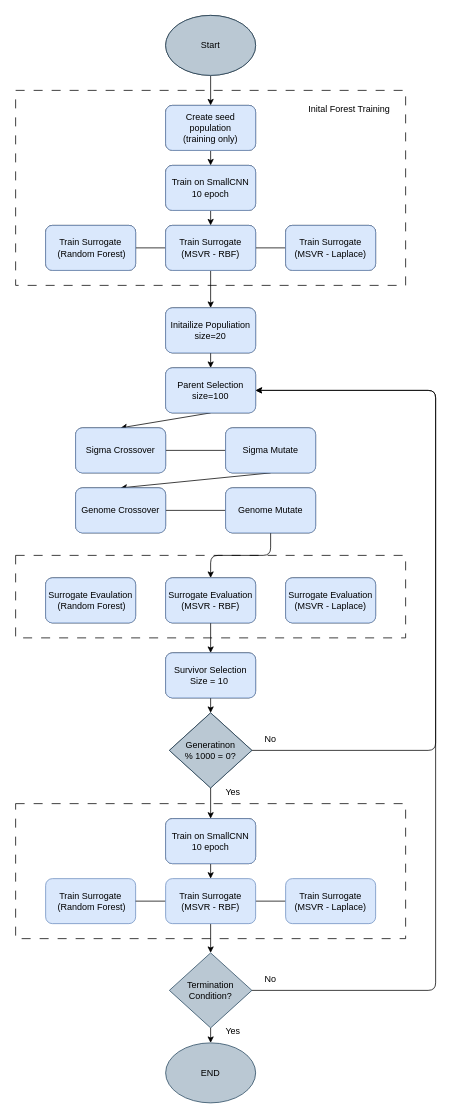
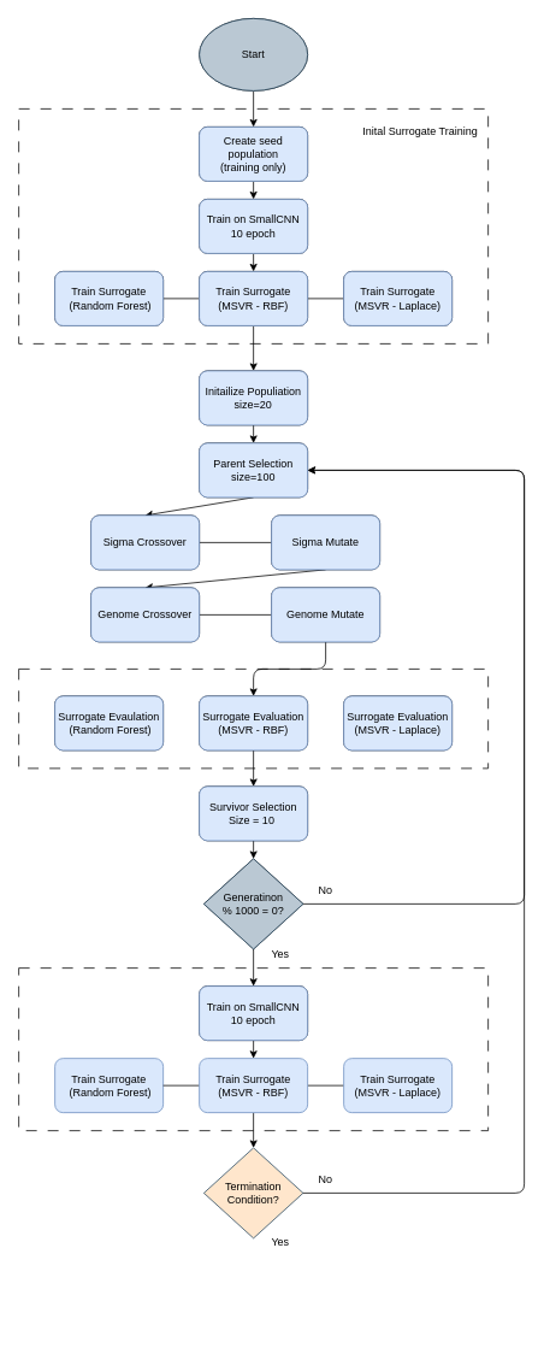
  <mxCell id="0" />
  <mxCell id="1" parent="0" />
  <mxCell id="2" value="" style="rounded=0;whiteSpace=wrap;html=1;fillColor=none;dashed=1;dashPattern=12 12;" vertex="1" parent="1"><mxGeometry x="20" y="120" width="520" height="260" as="geometry" /></mxCell>
  <mxCell id="3" style="edgeStyle=orthogonalEdgeStyle;html=1;exitX=0.5;exitY=1;exitDx=0;exitDy=0;endArrow=classic;endFill=1;" edge="1" parent="1" source="4" target="6"><mxGeometry relative="1" as="geometry" /></mxCell>
  <mxCell id="4" value="Start" style="ellipse;whiteSpace=wrap;html=1;" vertex="1" parent="1"><mxGeometry x="220" y="20" width="120" height="80" as="geometry" /></mxCell>
  <mxCell id="5" style="edgeStyle=orthogonalEdgeStyle;html=1;exitX=0.5;exitY=1;exitDx=0;exitDy=0;entryX=0.5;entryY=0;entryDx=0;entryDy=0;endArrow=classic;endFill=1;" edge="1" parent="1" source="6" target="20"><mxGeometry relative="1" as="geometry" /></mxCell>
  <mxCell id="6" value="Create seed population&lt;br&gt;(training only)" style="rounded=1;whiteSpace=wrap;html=1;" vertex="1" parent="1"><mxGeometry x="220" y="140" width="120" height="60" as="geometry" /></mxCell>
  <mxCell id="7" style="edgeStyle=none;html=1;exitX=1;exitY=0.5;exitDx=0;exitDy=0;endArrow=none;endFill=0;" edge="1" parent="1" source="8"><mxGeometry relative="1" as="geometry"><mxPoint x="170" y="330" as="targetPoint" /></mxGeometry></mxCell>
  <mxCell id="8" value="Train Surrogate&lt;br&gt;&amp;nbsp;(Random Forest)" style="rounded=1;whiteSpace=wrap;html=1;" vertex="1" parent="1"><mxGeometry x="60" y="300" width="120" height="60" as="geometry" /></mxCell>
  <mxCell id="9" value="" style="edgeStyle=none;html=1;endArrow=none;endFill=0;" edge="1" parent="1" source="12" target="8"><mxGeometry relative="1" as="geometry" /></mxCell>
  <mxCell id="10" value="" style="edgeStyle=none;html=1;endArrow=none;endFill=0;" edge="1" parent="1" source="12" target="13"><mxGeometry relative="1" as="geometry" /></mxCell>
  <mxCell id="11" style="edgeStyle=orthogonalEdgeStyle;html=1;exitX=0.5;exitY=1;exitDx=0;exitDy=0;endArrow=classic;endFill=1;" edge="1" parent="1" source="12" target="15"><mxGeometry relative="1" as="geometry" /></mxCell>
  <mxCell id="12" value="Train Surrogate&lt;br&gt;(MSVR - RBF)" style="rounded=1;whiteSpace=wrap;html=1;" vertex="1" parent="1"><mxGeometry x="220" y="300" width="120" height="60" as="geometry" /></mxCell>
  <mxCell id="13" value="Train Surrogate&lt;br&gt;(MSVR - Laplace)" style="rounded=1;whiteSpace=wrap;html=1;" vertex="1" parent="1"><mxGeometry x="380" y="300" width="120" height="60" as="geometry" /></mxCell>
  <mxCell id="14" style="edgeStyle=orthogonalEdgeStyle;html=1;exitX=0.5;exitY=1;exitDx=0;exitDy=0;entryX=0.5;entryY=0;entryDx=0;entryDy=0;endArrow=classic;endFill=1;" edge="1" parent="1" source="15" target="18"><mxGeometry relative="1" as="geometry" /></mxCell>
  <mxCell id="15" value="Initailize Populiation&lt;br&gt;size=20" style="rounded=1;whiteSpace=wrap;html=1;fillColor=none;" vertex="1" parent="1"><mxGeometry x="220" y="410" width="120" height="60" as="geometry" /></mxCell>
- <mxCell id="16" value="Inital Forest Training" style="text;html=1;strokeColor=none;fillColor=none;align=center;verticalAlign=middle;whiteSpace=wrap;rounded=0;" vertex="1" parent="1"><mxGeometry x="400" y="130" width="130" height="30" as="geometry" /></mxCell>
+ <mxCell id="16" value="Inital Surrogate Training" style="text;html=1;strokeColor=none;fillColor=none;align=center;verticalAlign=middle;whiteSpace=wrap;rounded=0;" vertex="1" parent="1"><mxGeometry x="400" y="130" width="130" height="30" as="geometry" /></mxCell>
  <mxCell id="17" style="edgeStyle=none;html=1;exitX=0.5;exitY=1;exitDx=0;exitDy=0;entryX=0.5;entryY=0;entryDx=0;entryDy=0;endArrow=classic;endFill=1;" edge="1" parent="1" source="18" target="22"><mxGeometry relative="1" as="geometry" /></mxCell>
  <mxCell id="18" value="Parent Selection&lt;br&gt;size=100" style="rounded=1;whiteSpace=wrap;html=1;fillColor=none;" vertex="1" parent="1"><mxGeometry x="220" y="490" width="120" height="60" as="geometry" /></mxCell>
  <mxCell id="19" style="edgeStyle=orthogonalEdgeStyle;html=1;exitX=0.5;exitY=1;exitDx=0;exitDy=0;endArrow=classic;endFill=1;" edge="1" parent="1" source="20" target="12"><mxGeometry relative="1" as="geometry" /></mxCell>
  <mxCell id="20" value="Train on SmallCNN&lt;br&gt;10 epoch" style="rounded=1;whiteSpace=wrap;html=1;" vertex="1" parent="1"><mxGeometry x="220" y="220" width="120" height="60" as="geometry" /></mxCell>
  <mxCell id="21" style="edgeStyle=none;html=1;entryX=0;entryY=0.5;entryDx=0;entryDy=0;endArrow=none;endFill=0;" edge="1" parent="1" source="22" target="24"><mxGeometry relative="1" as="geometry" /></mxCell>
  <mxCell id="22" value="Sigma Crossover" style="rounded=1;whiteSpace=wrap;html=1;fillColor=none;" vertex="1" parent="1"><mxGeometry x="100" y="570" width="120" height="60" as="geometry" /></mxCell>
  <mxCell id="23" style="edgeStyle=none;html=1;exitX=0.5;exitY=1;exitDx=0;exitDy=0;entryX=0.5;entryY=0;entryDx=0;entryDy=0;endArrow=classic;endFill=1;" edge="1" parent="1" source="24" target="26"><mxGeometry relative="1" as="geometry" /></mxCell>
  <mxCell id="24" value="Sigma Mutate" style="rounded=1;whiteSpace=wrap;html=1;fillColor=none;" vertex="1" parent="1"><mxGeometry x="300" y="570" width="120" height="60" as="geometry" /></mxCell>
  <mxCell id="25" style="edgeStyle=none;html=1;entryX=0;entryY=0.5;entryDx=0;entryDy=0;endArrow=none;endFill=0;" edge="1" parent="1" source="26" target="28"><mxGeometry relative="1" as="geometry" /></mxCell>
  <mxCell id="26" value="Genome Crossover" style="rounded=1;whiteSpace=wrap;html=1;fillColor=none;" vertex="1" parent="1"><mxGeometry x="100" y="650" width="120" height="60" as="geometry" /></mxCell>
  <mxCell id="27" style="edgeStyle=orthogonalEdgeStyle;html=1;exitX=0.5;exitY=1;exitDx=0;exitDy=0;endArrow=classic;endFill=1;" edge="1" parent="1" source="28" target="32"><mxGeometry relative="1" as="geometry" /></mxCell>
  <mxCell id="28" value="Genome Mutate" style="rounded=1;whiteSpace=wrap;html=1;fillColor=none;" vertex="1" parent="1"><mxGeometry x="300" y="650" width="120" height="60" as="geometry" /></mxCell>
  <mxCell id="29" value="" style="rounded=0;whiteSpace=wrap;html=1;fillColor=none;dashed=1;dashPattern=12 12;" vertex="1" parent="1"><mxGeometry x="20" y="740" width="520" height="110" as="geometry" /></mxCell>
  <mxCell id="30" value="Surrogate Evaulation&lt;br&gt;&amp;nbsp;(Random Forest)" style="rounded=1;whiteSpace=wrap;html=1;" vertex="1" parent="1"><mxGeometry x="60" y="770" width="120" height="60" as="geometry" /></mxCell>
  <mxCell id="31" style="edgeStyle=orthogonalEdgeStyle;html=1;exitX=0.5;exitY=1;exitDx=0;exitDy=0;endArrow=classic;endFill=1;" edge="1" parent="1" source="32" target="35"><mxGeometry relative="1" as="geometry" /></mxCell>
  <mxCell id="32" value="Surrogate Evaluation&lt;br&gt;(MSVR - RBF)" style="rounded=1;whiteSpace=wrap;html=1;" vertex="1" parent="1"><mxGeometry x="220" y="770" width="120" height="60" as="geometry" /></mxCell>
  <mxCell id="33" value="Surrogate Evaluation&lt;br&gt;(MSVR - Laplace)" style="rounded=1;whiteSpace=wrap;html=1;" vertex="1" parent="1"><mxGeometry x="380" y="770" width="120" height="60" as="geometry" /></mxCell>
  <mxCell id="34" style="edgeStyle=orthogonalEdgeStyle;html=1;exitX=0.5;exitY=1;exitDx=0;exitDy=0;entryX=0.5;entryY=0;entryDx=0;entryDy=0;endArrow=classic;endFill=1;" edge="1" parent="1" source="35" target="51"><mxGeometry relative="1" as="geometry"><mxPoint x="274.36" y="973.3" as="targetPoint" /></mxGeometry></mxCell>
  <mxCell id="35" value="Survivor Selection&lt;br&gt;Size = 10&amp;nbsp;" style="rounded=1;whiteSpace=wrap;html=1;fillColor=none;" vertex="1" parent="1"><mxGeometry x="220" y="870" width="120" height="60" as="geometry" /></mxCell>
  <mxCell id="36" style="edgeStyle=orthogonalEdgeStyle;html=1;endArrow=classic;endFill=1;exitX=1;exitY=0.5;exitDx=0;exitDy=0;entryX=1;entryY=0.5;entryDx=0;entryDy=0;" edge="1" parent="1" source="51" target="18"><mxGeometry relative="1" as="geometry"><mxPoint x="340" y="1020" as="sourcePoint" /><mxPoint x="390" y="520" as="targetPoint" /><Array as="points"><mxPoint x="580" y="1000" /><mxPoint x="580" y="520" /></Array></mxGeometry></mxCell>
  <mxCell id="37" style="edgeStyle=orthogonalEdgeStyle;html=1;exitX=0.5;exitY=1;exitDx=0;exitDy=0;endArrow=classic;endFill=1;" edge="1" parent="1" source="51" target="46"><mxGeometry relative="1" as="geometry"><mxPoint x="280" y="1030" as="sourcePoint" /></mxGeometry></mxCell>
  <mxCell id="38" value="" style="rounded=0;whiteSpace=wrap;html=1;fillColor=none;dashed=1;dashPattern=12 12;" vertex="1" parent="1"><mxGeometry x="20" y="1071" width="520" height="180" as="geometry" /></mxCell>
  <mxCell id="39" value="Train Surrogate&lt;br&gt;&amp;nbsp;(Random Forest)" style="rounded=1;whiteSpace=wrap;html=1;fillColor=#dae8fc;strokeColor=#6c8ebf;" vertex="1" parent="1"><mxGeometry x="60" y="1171" width="120" height="60" as="geometry" /></mxCell>
  <mxCell id="40" value="" style="edgeStyle=orthogonalEdgeStyle;html=1;endArrow=none;endFill=0;" edge="1" parent="1" source="43" target="39"><mxGeometry relative="1" as="geometry" /></mxCell>
  <mxCell id="41" value="" style="edgeStyle=orthogonalEdgeStyle;html=1;endArrow=none;endFill=0;" edge="1" parent="1" source="43" target="44"><mxGeometry relative="1" as="geometry" /></mxCell>
  <mxCell id="42" style="edgeStyle=orthogonalEdgeStyle;html=1;entryX=0.5;entryY=0;entryDx=0;entryDy=0;endArrow=classic;endFill=1;" edge="1" parent="1" source="43" target="48"><mxGeometry relative="1" as="geometry" /></mxCell>
  <mxCell id="43" value="Train Surrogate&lt;br&gt;(MSVR - RBF)" style="rounded=1;whiteSpace=wrap;html=1;fillColor=#dae8fc;strokeColor=#6c8ebf;" vertex="1" parent="1"><mxGeometry x="220" y="1171" width="120" height="60" as="geometry" /></mxCell>
  <mxCell id="44" value="Train Surrogate&lt;br&gt;(MSVR - Laplace)" style="rounded=1;whiteSpace=wrap;html=1;fillColor=#dae8fc;strokeColor=#6c8ebf;" vertex="1" parent="1"><mxGeometry x="380" y="1171" width="120" height="60" as="geometry" /></mxCell>
  <mxCell id="45" style="edgeStyle=orthogonalEdgeStyle;html=1;exitX=0.5;exitY=1;exitDx=0;exitDy=0;entryX=0.5;entryY=0;entryDx=0;entryDy=0;endArrow=classic;endFill=1;" edge="1" parent="1" source="46" target="43"><mxGeometry relative="1" as="geometry" /></mxCell>
  <mxCell id="46" value="Train on SmallCNN&lt;br&gt;10 epoch" style="rounded=1;whiteSpace=wrap;html=1;" vertex="1" parent="1"><mxGeometry x="220" y="1091" width="120" height="60" as="geometry" /></mxCell>
- <mxCell id="47" value="" style="edgeStyle=orthogonalEdgeStyle;html=1;endArrow=classic;endFill=1;" edge="1" parent="1" source="48" target="50"><mxGeometry relative="1" as="geometry" /></mxCell>
- <mxCell id="48" value="Termination&lt;br&gt;Condition?" style="rhombus;whiteSpace=wrap;html=1;fillColor=#bac8d3;strokeColor=#23445d;" vertex="1" parent="1"><mxGeometry x="225" y="1270" width="110" height="100" as="geometry" /></mxCell>
+ <mxCell id="48" value="Termination&lt;br&gt;Condition?" style="rhombus;whiteSpace=wrap;html=1;fillColor=#ffe6cc;strokeColor=#23445d;" vertex="1" parent="1"><mxGeometry x="225" y="1270" width="110" height="100" as="geometry" /></mxCell>
  <mxCell id="49" style="edgeStyle=orthogonalEdgeStyle;html=1;entryX=1;entryY=0.5;entryDx=0;entryDy=0;endArrow=classic;endFill=1;exitX=1;exitY=0.5;exitDx=0;exitDy=0;" edge="1" parent="1" source="48" target="18"><mxGeometry relative="1" as="geometry"><Array as="points"><mxPoint x="580" y="1320" /><mxPoint x="580" y="520" /></Array></mxGeometry></mxCell>
- <mxCell id="50" value="END" style="ellipse;whiteSpace=wrap;html=1;fillColor=#bac8d3;strokeColor=#23445d;" vertex="1" parent="1"><mxGeometry x="220" y="1390" width="120" height="80" as="geometry" /></mxCell>
  <mxCell id="51" value="Generatinon&lt;br&gt;% 1000 = 0?" style="rhombus;whiteSpace=wrap;html=1;fillColor=none;" vertex="1" parent="1"><mxGeometry x="225" y="950" width="110" height="100" as="geometry" /></mxCell>
  <mxCell id="52" value="No" style="text;html=1;strokeColor=none;fillColor=none;align=center;verticalAlign=middle;whiteSpace=wrap;rounded=0;" vertex="1" parent="1"><mxGeometry x="330" y="970" width="60" height="30" as="geometry" /></mxCell>
  <mxCell id="53" value="No" style="text;html=1;strokeColor=none;fillColor=none;align=center;verticalAlign=middle;whiteSpace=wrap;rounded=0;" vertex="1" parent="1"><mxGeometry x="330" y="1290" width="60" height="30" as="geometry" /></mxCell>
  <mxCell id="54" value="Yes" style="text;html=1;strokeColor=none;fillColor=none;align=center;verticalAlign=middle;whiteSpace=wrap;rounded=0;" vertex="1" parent="1"><mxGeometry x="280" y="1041" width="60" height="30" as="geometry" /></mxCell>
  <mxCell id="55" value="Yes" style="text;html=1;strokeColor=none;fillColor=none;align=center;verticalAlign=middle;whiteSpace=wrap;rounded=0;" vertex="1" parent="1"><mxGeometry x="280" y="1360" width="60" height="30" as="geometry" /></mxCell>
  <mxCell id="56" value="Start" style="ellipse;whiteSpace=wrap;html=1;fillColor=#bac8d3;strokeColor=#23445d;" vertex="1" parent="1"><mxGeometry x="220" y="20" width="120" height="80" as="geometry" /></mxCell>
  <mxCell id="57" value="Create seed population&lt;br&gt;(training only)" style="rounded=1;whiteSpace=wrap;html=1;fillColor=#dae8fc;strokeColor=#6c8ebf;" vertex="1" parent="1"><mxGeometry x="220" y="140" width="120" height="60" as="geometry" /></mxCell>
  <mxCell id="58" value="Train on SmallCNN&lt;br&gt;10 epoch" style="rounded=1;whiteSpace=wrap;html=1;fillColor=#dae8fc;strokeColor=#6c8ebf;" vertex="1" parent="1"><mxGeometry x="220" y="220" width="120" height="60" as="geometry" /></mxCell>
  <mxCell id="59" value="Train Surrogate&lt;br&gt;(MSVR - RBF)" style="rounded=1;whiteSpace=wrap;html=1;fillColor=#dae8fc;strokeColor=#6c8ebf;" vertex="1" parent="1"><mxGeometry x="220" y="300" width="120" height="60" as="geometry" /></mxCell>
  <mxCell id="60" value="Train Surrogate&lt;br&gt;&amp;nbsp;(Random Forest)" style="rounded=1;whiteSpace=wrap;html=1;fillColor=#dae8fc;strokeColor=#6c8ebf;" vertex="1" parent="1"><mxGeometry x="60" y="300" width="120" height="60" as="geometry" /></mxCell>
  <mxCell id="61" value="Train Surrogate&lt;br&gt;(MSVR - Laplace)" style="rounded=1;whiteSpace=wrap;html=1;fillColor=#dae8fc;strokeColor=#6c8ebf;" vertex="1" parent="1"><mxGeometry x="380" y="300" width="120" height="60" as="geometry" /></mxCell>
  <mxCell id="62" value="Initailize Populiation&lt;br&gt;size=20" style="rounded=1;whiteSpace=wrap;html=1;fillColor=#dae8fc;strokeColor=#6c8ebf;" vertex="1" parent="1"><mxGeometry x="220" y="410" width="120" height="60" as="geometry" /></mxCell>
  <mxCell id="63" value="Parent Selection&lt;br&gt;size=100" style="rounded=1;whiteSpace=wrap;html=1;fillColor=#dae8fc;strokeColor=#6c8ebf;" vertex="1" parent="1"><mxGeometry x="220" y="490" width="120" height="60" as="geometry" /></mxCell>
  <mxCell id="64" value="Sigma Mutate" style="rounded=1;whiteSpace=wrap;html=1;fillColor=#dae8fc;strokeColor=#6c8ebf;" vertex="1" parent="1"><mxGeometry x="300" y="570" width="120" height="60" as="geometry" /></mxCell>
  <mxCell id="65" value="Sigma Crossover" style="rounded=1;whiteSpace=wrap;html=1;fillColor=#dae8fc;strokeColor=#6c8ebf;" vertex="1" parent="1"><mxGeometry x="100" y="570" width="120" height="60" as="geometry" /></mxCell>
  <mxCell id="66" value="Genome Crossover" style="rounded=1;whiteSpace=wrap;html=1;fillColor=#dae8fc;strokeColor=#6c8ebf;" vertex="1" parent="1"><mxGeometry x="100" y="650" width="120" height="60" as="geometry" /></mxCell>
  <mxCell id="67" value="Genome Mutate" style="rounded=1;whiteSpace=wrap;html=1;fillColor=#dae8fc;strokeColor=#6c8ebf;" vertex="1" parent="1"><mxGeometry x="300" y="650" width="120" height="60" as="geometry" /></mxCell>
  <mxCell id="68" value="Surrogate Evaulation&lt;br&gt;&amp;nbsp;(Random Forest)" style="rounded=1;whiteSpace=wrap;html=1;fillColor=#dae8fc;strokeColor=#6c8ebf;" vertex="1" parent="1"><mxGeometry x="60" y="770" width="120" height="60" as="geometry" /></mxCell>
  <mxCell id="69" value="Surrogate Evaluation&lt;br&gt;(MSVR - RBF)" style="rounded=1;whiteSpace=wrap;html=1;fillColor=#dae8fc;strokeColor=#6c8ebf;" vertex="1" parent="1"><mxGeometry x="220" y="770" width="120" height="60" as="geometry" /></mxCell>
  <mxCell id="70" value="Surrogate Evaluation&lt;br&gt;(MSVR - Laplace)" style="rounded=1;whiteSpace=wrap;html=1;fillColor=#dae8fc;strokeColor=#6c8ebf;" vertex="1" parent="1"><mxGeometry x="380" y="770" width="120" height="60" as="geometry" /></mxCell>
  <mxCell id="71" value="Survivor Selection&lt;br&gt;Size = 10&amp;nbsp;" style="rounded=1;whiteSpace=wrap;html=1;fillColor=#dae8fc;strokeColor=#6c8ebf;" vertex="1" parent="1"><mxGeometry x="220" y="870" width="120" height="60" as="geometry" /></mxCell>
  <mxCell id="72" value="Generatinon&lt;br&gt;% 1000 = 0?" style="rhombus;whiteSpace=wrap;html=1;fillColor=#bac8d3;strokeColor=#23445d;" vertex="1" parent="1"><mxGeometry x="225" y="950" width="110" height="100" as="geometry" /></mxCell>
  <mxCell id="73" value="Train on SmallCNN&lt;br&gt;10 epoch" style="rounded=1;whiteSpace=wrap;html=1;fillColor=#dae8fc;strokeColor=#6c8ebf;" vertex="1" parent="1"><mxGeometry x="220" y="1091" width="120" height="60" as="geometry" /></mxCell>
